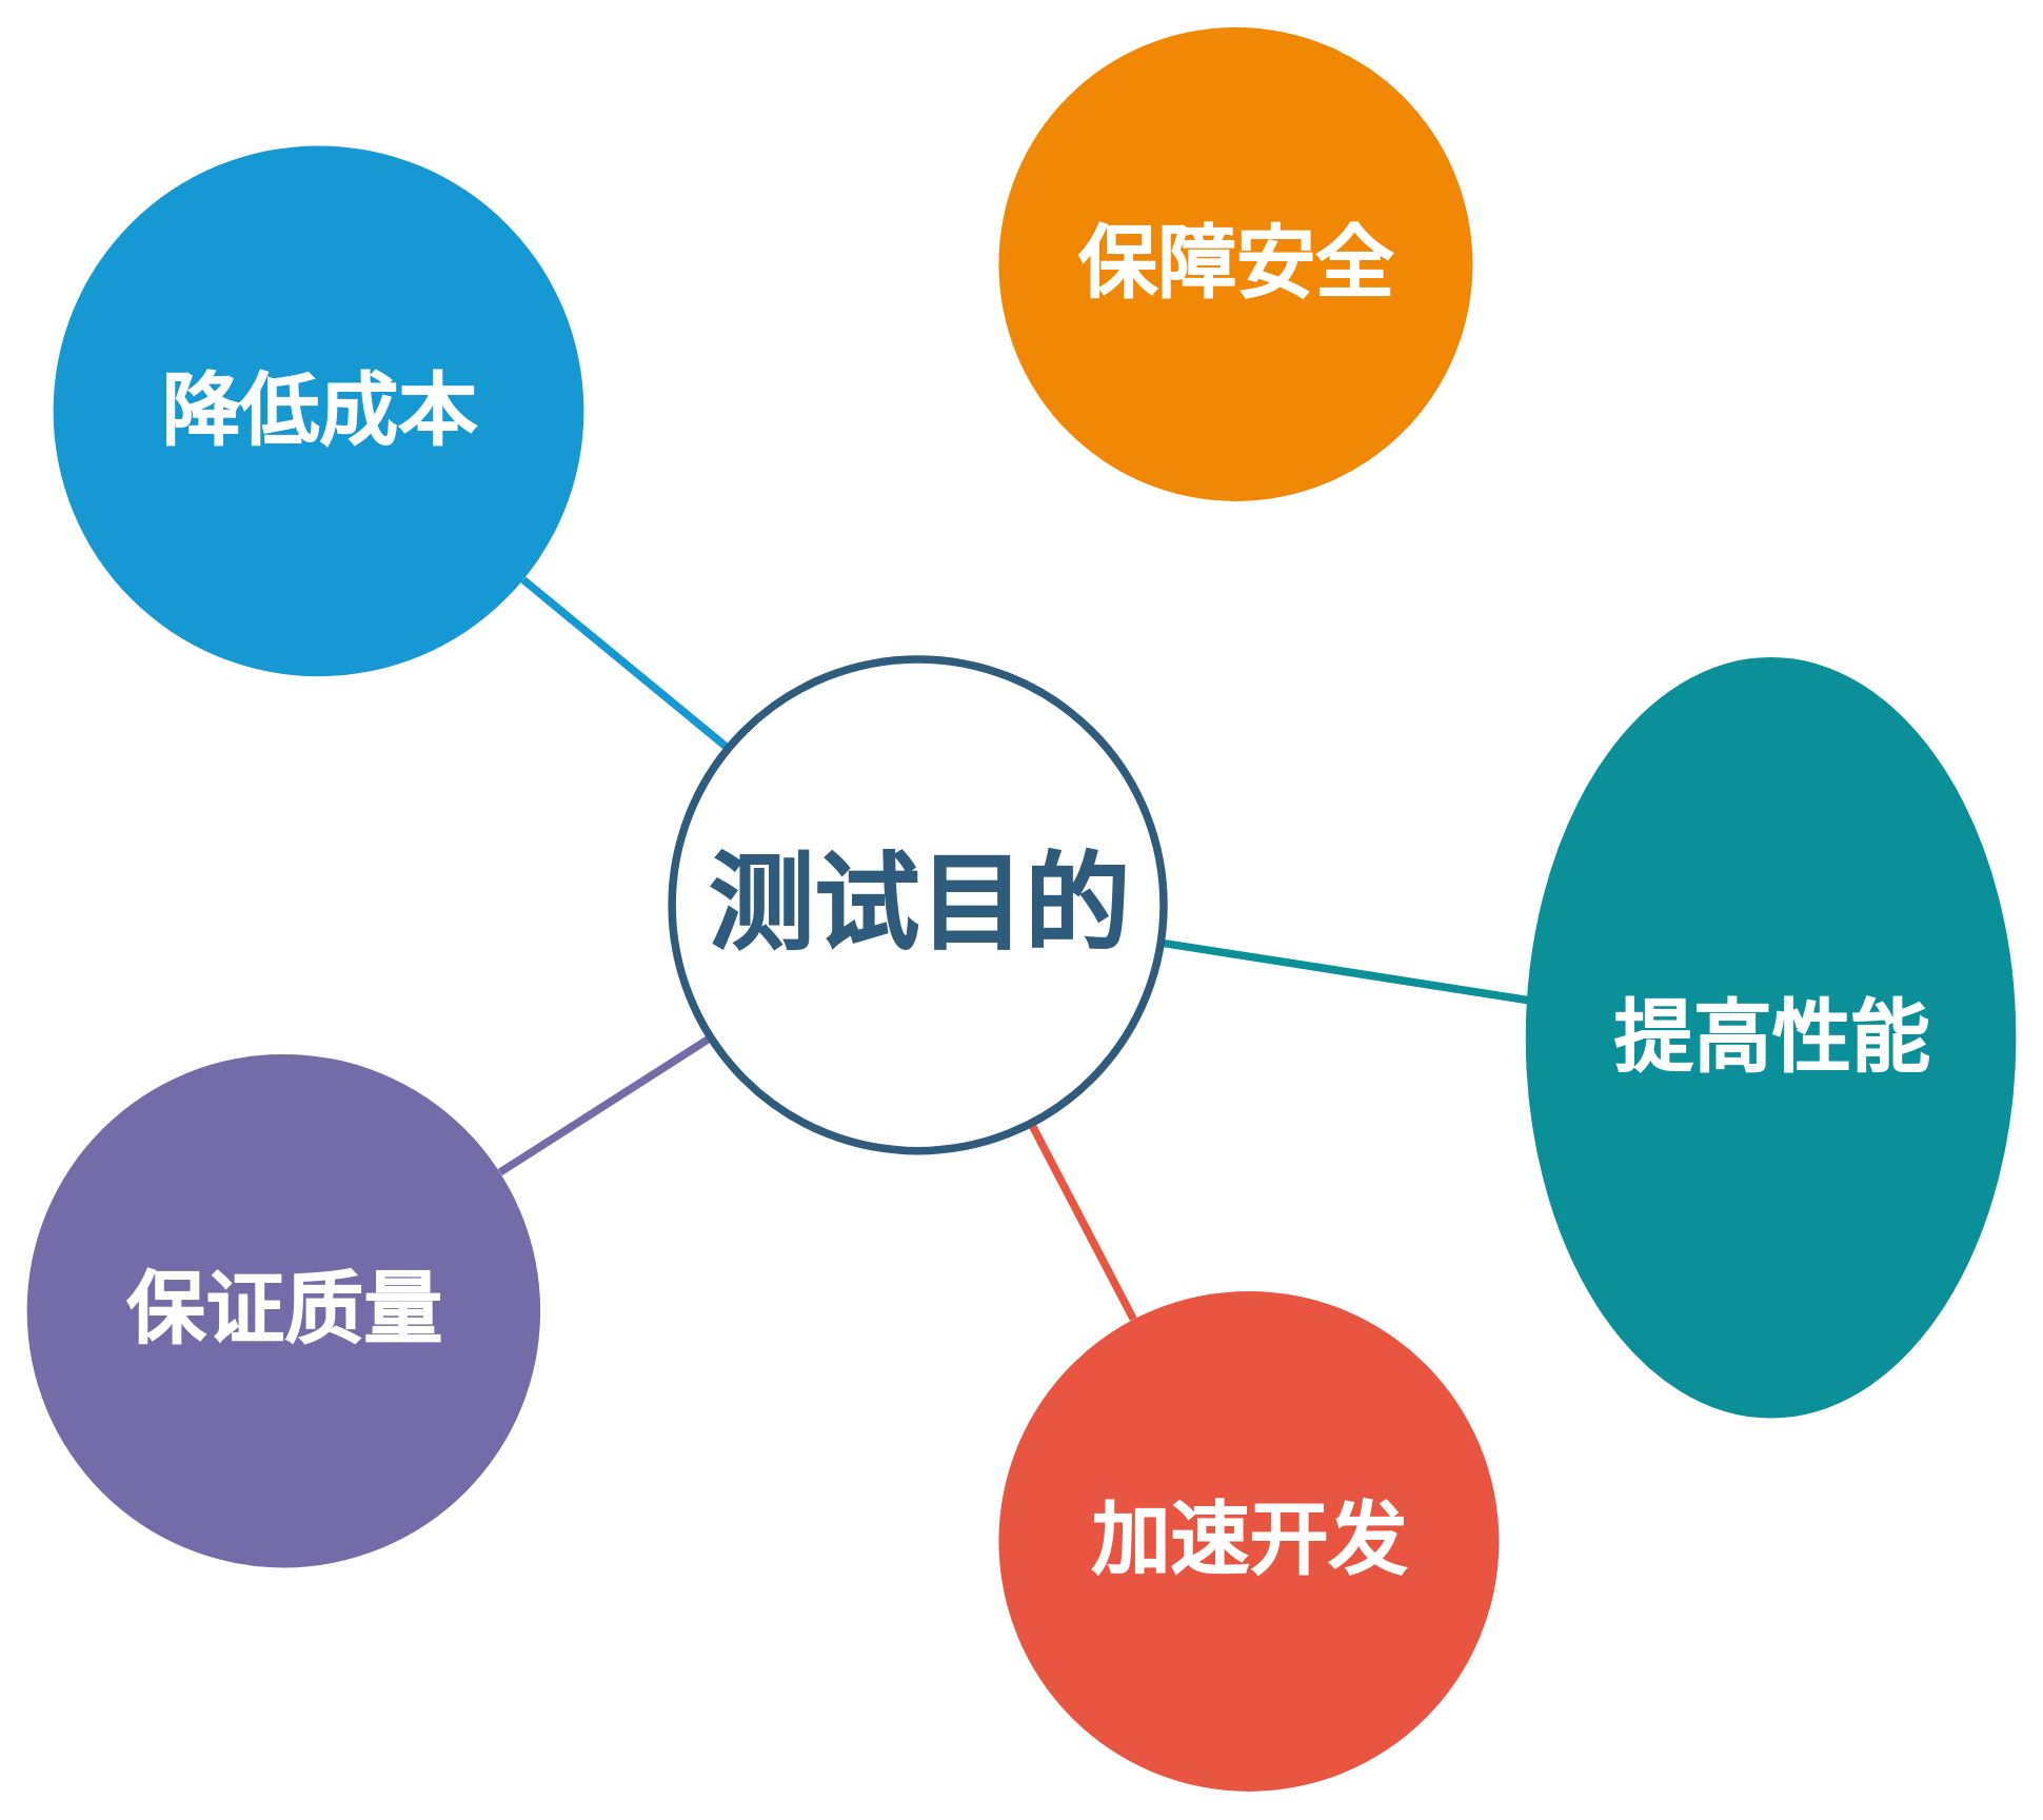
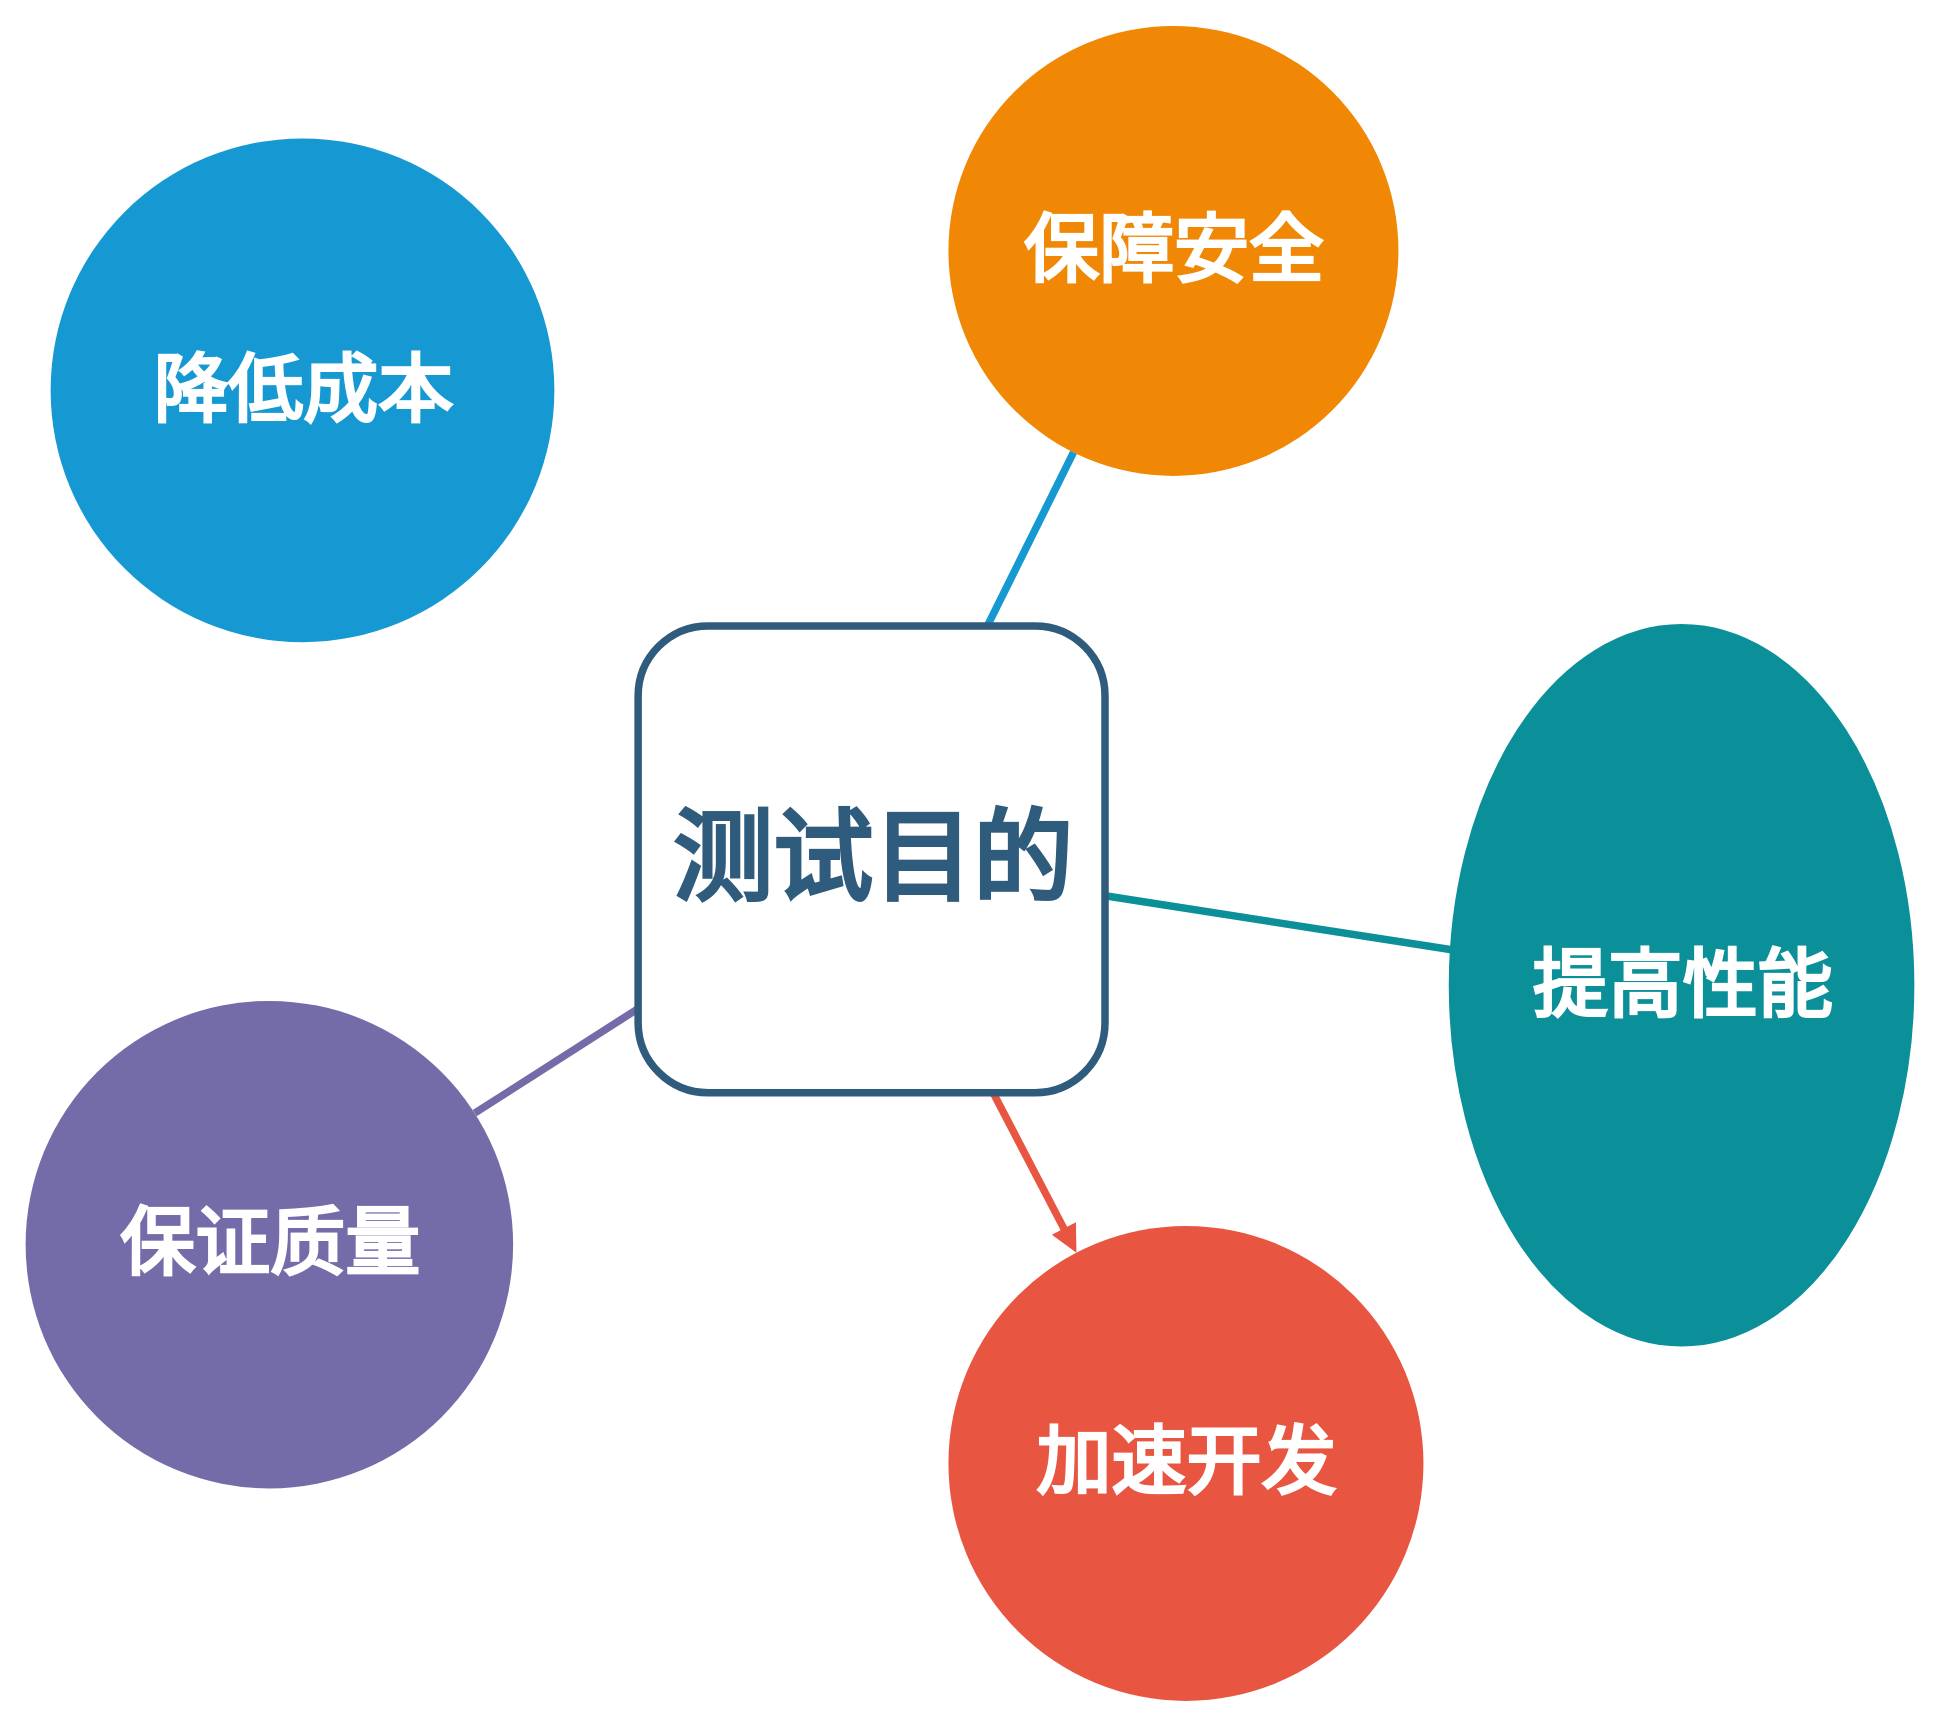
  <mxCell id="0" />
  <mxCell id="1" parent="0" />
  <mxCell id="2" value="&lt;font style=&quot;font-size: 60px;&quot;&gt;&lt;b&gt;降低成本&lt;/b&gt;&lt;/font&gt;" style="ellipse;whiteSpace=wrap;html=1;shadow=0;fontFamily=Helvetica;fontSize=20;fontColor=#FFFFFF;align=center;strokeWidth=3;fillColor=#1699D3;strokeColor=none;" parent="1" vertex="1"><mxGeometry x="40" y="110" width="403" height="403" as="geometry" /></mxCell>
  <mxCell id="3" value="&lt;b style=&quot;&quot;&gt;&lt;font style=&quot;font-size: 60px;&quot;&gt;保障安全&lt;/font&gt;&lt;/b&gt;" style="ellipse;whiteSpace=wrap;html=1;shadow=0;fontFamily=Helvetica;fontSize=20;fontColor=#FFFFFF;align=center;strokeWidth=3;fillColor=#F08705;strokeColor=none;gradientColor=none;" parent="1" vertex="1"><mxGeometry x="758.25" y="20" width="360" height="360" as="geometry" /></mxCell>
  <mxCell id="4" value="&lt;font size=&quot;1&quot; color=&quot;#ffffff&quot;&gt;&lt;b style=&quot;font-size: 60px;&quot;&gt;提高性能&lt;/b&gt;&lt;/font&gt;" style="ellipse;whiteSpace=wrap;html=1;shadow=0;fontFamily=Helvetica;fontSize=20;align=center;strokeWidth=3;fillColor=#0B9099;strokeColor=#0B9099;" parent="1" vertex="1"><mxGeometry x="1160" y="500" width="369.5" height="575" as="geometry" /></mxCell>
  <mxCell id="5" value="&lt;font size=&quot;1&quot; style=&quot;&quot;&gt;&lt;b style=&quot;font-size: 60px;&quot;&gt;加速开发&lt;/b&gt;&lt;/font&gt;" style="ellipse;whiteSpace=wrap;html=1;shadow=0;fontFamily=Helvetica;fontSize=20;fontColor=#FFFFFF;align=center;strokeWidth=3;fillColor=#E85642;strokeColor=none;" parent="1" vertex="1"><mxGeometry x="758.25" y="980" width="380" height="380" as="geometry" /></mxCell>
- <mxCell id="6" style="endArrow=none;strokeWidth=6;strokeColor=#1699D3;html=1;" parent="1" source="10" target="2" edge="1"><mxGeometry relative="1" as="geometry" /></mxCell>
+ <mxCell id="6" style="endArrow=none;strokeWidth=6;strokeColor=#1699D3;html=1;" parent="1" source="10" target="3" edge="1"><mxGeometry relative="1" as="geometry" /></mxCell>
  <mxCell id="7" style="endArrow=none;strokeWidth=6;strokeColor=#0B9099;html=1;fillColor=#d5e8d4;" parent="1" source="10" target="4" edge="1"><mxGeometry relative="1" as="geometry" /></mxCell>
  <mxCell id="8" style="endArrow=none;strokeWidth=6;strokeColor=#736CA8;html=1;" parent="1" source="10" target="11" edge="1"><mxGeometry relative="1" as="geometry" /></mxCell>
- <mxCell id="9" value="" style="edgeStyle=none;endArrow=none;strokeWidth=6;strokeColor=#E85642;html=1;" parent="1" source="10" target="5" edge="1"><mxGeometry x="181" y="226.5" width="100" height="100" as="geometry"><mxPoint x="-219" y="206.5" as="sourcePoint" /><mxPoint x="-119" y="106.5" as="targetPoint" /></mxGeometry></mxCell>
- <mxCell id="10" value="&lt;font style=&quot;font-size: 80px;&quot;&gt;测试目的&lt;/font&gt;" style="ellipse;whiteSpace=wrap;html=1;shadow=0;fontFamily=Helvetica;fontSize=30;fontColor=#2F5B7C;align=center;strokeColor=#2F5B7C;strokeWidth=6;fillColor=#FFFFFF;fontStyle=1;gradientColor=none;" parent="1" vertex="1"><mxGeometry x="510" y="500" width="373.5" height="373.5" as="geometry" /></mxCell>
+ <mxCell id="9" value="" style="edgeStyle=none;endArrow=block;strokeWidth=6;strokeColor=#E85642;html=1;" parent="1" source="10" target="5" edge="1"><mxGeometry x="181" y="226.5" width="100" height="100" as="geometry"><mxPoint x="-219" y="206.5" as="sourcePoint" /><mxPoint x="-119" y="106.5" as="targetPoint" /></mxGeometry></mxCell>
+ <mxCell id="10" value="&lt;font style=&quot;font-size: 80px;&quot;&gt;测试目的&lt;/font&gt;" style="whiteSpace=wrap;html=1;shadow=0;fontFamily=Helvetica;fontSize=30;fontColor=#2F5B7C;align=center;strokeColor=#2F5B7C;strokeWidth=6;fillColor=#FFFFFF;fontStyle=1;gradientColor=none;rounded=1;" parent="1" vertex="1"><mxGeometry x="510" y="500" width="373.5" height="373.5" as="geometry" /></mxCell>
  <mxCell id="11" value="&lt;b style=&quot;&quot;&gt;&lt;font style=&quot;font-size: 60px;&quot;&gt;保证质量&lt;/font&gt;&lt;/b&gt;" style="ellipse;whiteSpace=wrap;html=1;shadow=0;fontFamily=Helvetica;fontSize=20;fontColor=#FFFFFF;align=center;strokeWidth=3;fillColor=#736ca8;strokeColor=none;" parent="1" vertex="1"><mxGeometry x="20" y="800" width="390" height="390" as="geometry" /></mxCell>
